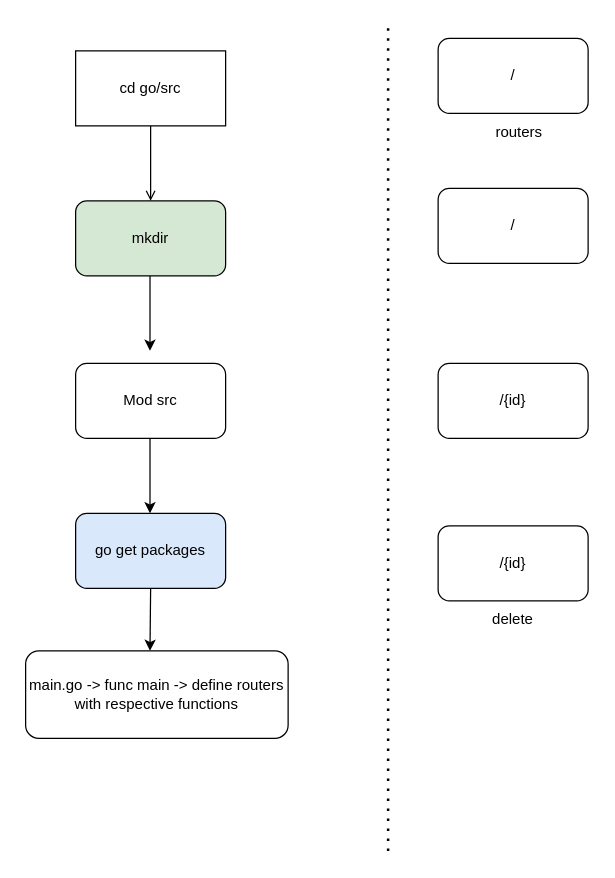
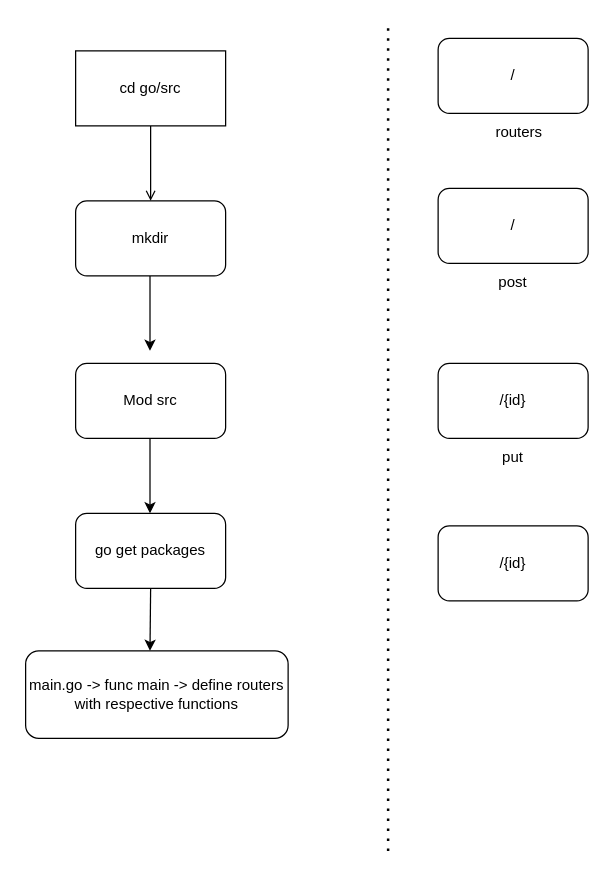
  <mxCell id="0" />
  <mxCell id="1" parent="0" />
  <mxCell id="2" value="cd go/src" style="whiteSpace=wrap;html=1;rounded=0;" vertex="1" parent="1"><mxGeometry x="60" y="40" width="120" height="60" as="geometry" /></mxCell>
- <mxCell id="3" value="mkdir" style="rounded=1;whiteSpace=wrap;html=1;fillColor=#d5e8d4;" vertex="1" parent="1"><mxGeometry x="60" y="160" width="120" height="60" as="geometry" /></mxCell>
+ <mxCell id="3" value="mkdir" style="rounded=1;whiteSpace=wrap;html=1;" vertex="1" parent="1"><mxGeometry x="60" y="160" width="120" height="60" as="geometry" /></mxCell>
  <mxCell id="4" value="Mod src" style="rounded=1;whiteSpace=wrap;html=1;" vertex="1" parent="1"><mxGeometry x="60" y="290" width="120" height="60" as="geometry" /></mxCell>
- <mxCell id="5" value="go get packages" style="rounded=1;whiteSpace=wrap;html=1;fillColor=#dae8fc;" vertex="1" parent="1"><mxGeometry x="60" y="410" width="120" height="60" as="geometry" /></mxCell>
+ <mxCell id="5" value="go get packages" style="rounded=1;whiteSpace=wrap;html=1;" vertex="1" parent="1"><mxGeometry x="60" y="410" width="120" height="60" as="geometry" /></mxCell>
  <mxCell id="6" value="" style="endArrow=open;html=1;rounded=0;exitX=0.5;exitY=1;exitDx=0;exitDy=0;entryX=0.5;entryY=0;entryDx=0;entryDy=0;" edge="1" parent="1" source="2" target="3"><mxGeometry width="50" height="50" relative="1" as="geometry"><mxPoint x="390" y="400" as="sourcePoint" /><mxPoint x="440" y="350" as="targetPoint" /></mxGeometry></mxCell>
  <mxCell id="7" value="" style="endArrow=classic;html=1;rounded=0;exitX=0.5;exitY=1;exitDx=0;exitDy=0;entryX=0.5;entryY=0;entryDx=0;entryDy=0;" edge="1" parent="1"><mxGeometry width="50" height="50" relative="1" as="geometry"><mxPoint x="119.5" y="220" as="sourcePoint" /><mxPoint x="119.5" y="280" as="targetPoint" /></mxGeometry></mxCell>
  <mxCell id="8" value="" style="endArrow=classic;html=1;rounded=0;exitX=0.5;exitY=1;exitDx=0;exitDy=0;entryX=0.5;entryY=0;entryDx=0;entryDy=0;" edge="1" parent="1"><mxGeometry width="50" height="50" relative="1" as="geometry"><mxPoint x="119.5" y="350" as="sourcePoint" /><mxPoint x="119.5" y="410" as="targetPoint" /></mxGeometry></mxCell>
  <mxCell id="9" value="" style="endArrow=classic;html=1;rounded=0;exitX=0.5;exitY=1;exitDx=0;exitDy=0;entryX=0.5;entryY=0;entryDx=0;entryDy=0;" edge="1" parent="1" source="5"><mxGeometry width="50" height="50" relative="1" as="geometry"><mxPoint x="119.5" y="460" as="sourcePoint" /><mxPoint x="119.5" y="520" as="targetPoint" /></mxGeometry></mxCell>
  <mxCell id="10" value="main.go -&amp;gt; func main -&amp;gt; define routers with respective functions" style="rounded=1;whiteSpace=wrap;html=1;" vertex="1" parent="1"><mxGeometry x="20" y="520" width="210" height="70" as="geometry" /></mxCell>
  <mxCell id="11" value="" style="endArrow=none;dashed=1;html=1;dashPattern=1 3;strokeWidth=2;rounded=0;" edge="1" parent="1"><mxGeometry width="50" height="50" relative="1" as="geometry"><mxPoint x="310" y="680" as="sourcePoint" /><mxPoint x="310" as="targetPoint" y="20" /></mxGeometry></mxCell>
  <mxCell id="12" value="/" style="rounded=1;whiteSpace=wrap;html=1;" vertex="1" parent="1"><mxGeometry x="350" y="30" width="120" height="60" as="geometry" /></mxCell>
  <mxCell id="13" value="/{id}" style="rounded=1;whiteSpace=wrap;html=1;" vertex="1" parent="1"><mxGeometry x="350" y="420" width="120" height="60" as="geometry" /></mxCell>
  <mxCell id="14" value="/{id}" style="rounded=1;whiteSpace=wrap;html=1;" vertex="1" parent="1"><mxGeometry x="350" y="290" width="120" height="60" as="geometry" /></mxCell>
  <mxCell id="15" value="/" style="rounded=1;whiteSpace=wrap;html=1;" vertex="1" parent="1"><mxGeometry x="350" y="150" width="120" height="60" as="geometry" /></mxCell>
  <mxCell id="16" value="routers" style="text;html=1;strokeColor=none;fillColor=none;align=center;verticalAlign=middle;whiteSpace=wrap;rounded=0;" vertex="1" parent="1"><mxGeometry x="385" y="90" width="60" height="30" as="geometry" /></mxCell>
- <mxCell id="17" value="delete" style="text;html=1;strokeColor=none;fillColor=none;align=center;verticalAlign=middle;whiteSpace=wrap;rounded=0;" vertex="1" parent="1"><mxGeometry x="380" y="480" width="60" height="30" as="geometry" /></mxCell>
+ <mxCell id="18" value="put" style="text;html=1;strokeColor=none;fillColor=none;align=center;verticalAlign=middle;whiteSpace=wrap;rounded=0;" vertex="1" parent="1"><mxGeometry x="380" y="350" width="60" height="30" as="geometry" /></mxCell>
+ <mxCell id="19" value="post" style="text;html=1;strokeColor=none;fillColor=none;align=center;verticalAlign=middle;whiteSpace=wrap;rounded=0;" vertex="1" parent="1"><mxGeometry x="380" y="210" width="60" height="30" as="geometry" /></mxCell>
